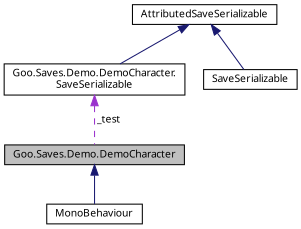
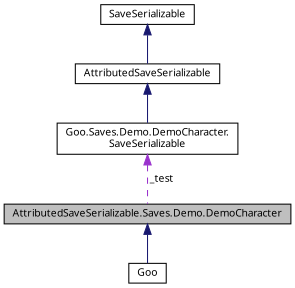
  digraph {
    node [color=black fillcolor=white fontname=Calibrii fontsize=10 shape=record style=filled]
    edge [color=midnightblue dir=back fontname=Calibrii fontsize=10 labelfontname=Calibrii labelfontsize=10 style=solid]
-   n1 [fillcolor=grey75 fontcolor=black height=0.2 label="Goo.Saves.Demo.DemoCharacter" width=0.4]
-   n2 [height=0.2 label=MonoBehaviour width=0.4]
+   n1 [fillcolor=grey75 fontcolor=black height=0.2 label="AttributedSaveSerializable.Saves.Demo.DemoCharacter" width=0.4]
+   n2 [height=0.2 label=Goo width=0.4]
    n3 [height=0.2 label="Goo.Saves.Demo.DemoCharacter.\lSaveSerializable" width=0.4]
    n4 [height=0.2 label=AttributedSaveSerializable width=0.4]
    n5 [height=0.2 label=SaveSerializable width=0.4]
    n1 -> n2
    n3 -> n1 [color=darkorchid3 label=" _test" style=dashed]
    n4 -> n3
-   n4 -> n5
+   n5 -> n4
  }
